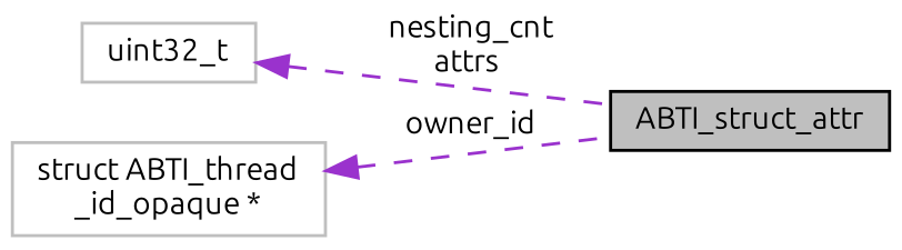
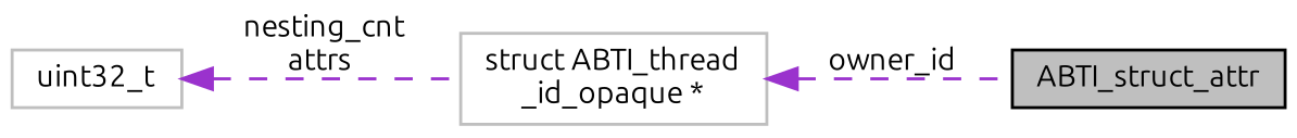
  digraph {
    fontname=Ubuntu
    rankdir=LR
    node [color=grey75 fillcolor=white fontname=Ubuntu fontsize=10 shape=record style=filled]
    edge [color=darkorchid3 dir=back fontname=Ubuntu fontsize=10 labelfontname=Helvetica labelfontsize=10 style=dashed]
    n1 [color=black fillcolor=grey75 fontcolor=black height=0.2 label=ABTI_struct_attr width=0.4]
    n2 [height=0.2 label=uint32_t width=0.4]
    n3 [height=0.2 label="struct ABTI_thread\l_id_opaque *" width=0.4]
-   n2 -> n1 [label=" nesting_cnt\nattrs"]
+   n2 -> n3 [label=" nesting_cnt\nattrs"]
    n3 -> n1 [label=" owner_id"]
  }
